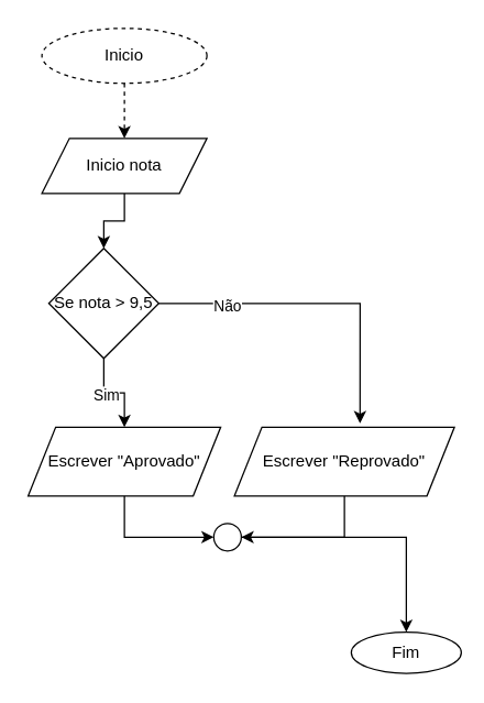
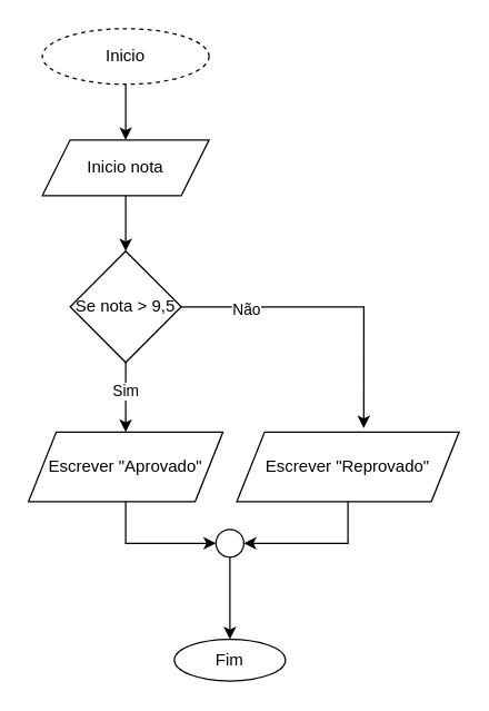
  <mxCell id="0" />
  <mxCell id="1" parent="0" />
- <mxCell id="2" value="" style="edgeStyle=orthogonalEdgeStyle;rounded=0;orthogonalLoop=1;jettySize=auto;html=1;dashed=1;" edge="1" parent="1" source="3" target="5"><mxGeometry relative="1" as="geometry" /></mxCell>
+ <mxCell id="2" value="" style="edgeStyle=orthogonalEdgeStyle;rounded=0;orthogonalLoop=1;jettySize=auto;html=1;" edge="1" parent="1" source="3" target="5"><mxGeometry relative="1" as="geometry" /></mxCell>
  <mxCell id="3" value="Inicio" style="ellipse;whiteSpace=wrap;html=1;dashed=1;" vertex="1" parent="1"><mxGeometry x="30" y="20" width="120" height="40" as="geometry" /></mxCell>
  <mxCell id="4" value="" style="edgeStyle=orthogonalEdgeStyle;rounded=0;orthogonalLoop=1;jettySize=auto;html=1;" edge="1" parent="1" source="5" target="8"><mxGeometry relative="1" as="geometry" /></mxCell>
  <mxCell id="5" value="Inicio nota" style="shape=parallelogram;perimeter=parallelogramPerimeter;whiteSpace=wrap;html=1;fixedSize=1;" vertex="1" parent="1"><mxGeometry x="30" y="100" width="120" height="40" as="geometry" /></mxCell>
  <mxCell id="6" value="" style="edgeStyle=orthogonalEdgeStyle;rounded=0;orthogonalLoop=1;jettySize=auto;html=1;" edge="1" parent="1" source="8" target="10"><mxGeometry relative="1" as="geometry" /></mxCell>
  <mxCell id="7" value="Sim" style="edgeLabel;html=1;align=center;verticalAlign=middle;resizable=0;points=[];" vertex="1" connectable="0" parent="6"><mxGeometry x="-0.203" y="-1" relative="1" as="geometry"><mxPoint as="offset" /></mxGeometry></mxCell>
- <mxCell id="8" value="Se nota &amp;gt; 9,5" style="rhombus;whiteSpace=wrap;html=1;" vertex="1" parent="1"><mxGeometry x="35" y="180" width="80" height="80" as="geometry" /></mxCell>
+ <mxCell id="8" value="Se nota &amp;gt; 9,5" style="rhombus;whiteSpace=wrap;html=1;" vertex="1" parent="1"><mxGeometry x="50" y="180" width="80" height="80" as="geometry" /></mxCell>
  <mxCell id="9" style="edgeStyle=orthogonalEdgeStyle;rounded=0;orthogonalLoop=1;jettySize=auto;html=1;exitX=0.5;exitY=1;exitDx=0;exitDy=0;entryX=0;entryY=0.5;entryDx=0;entryDy=0;" edge="1" parent="1" source="10" target="14"><mxGeometry relative="1" as="geometry" /></mxCell>
  <mxCell id="10" value="Escrever &quot;Aprovado&quot;" style="shape=parallelogram;perimeter=parallelogramPerimeter;whiteSpace=wrap;html=1;fixedSize=1;" vertex="1" parent="1"><mxGeometry y="310" width="140" height="50" as="geometry" x="20" /></mxCell>
  <mxCell id="11" style="edgeStyle=orthogonalEdgeStyle;rounded=0;orthogonalLoop=1;jettySize=auto;html=1;exitX=0.5;exitY=1;exitDx=0;exitDy=0;entryX=1;entryY=0.5;entryDx=0;entryDy=0;" edge="1" parent="1" source="12" target="14"><mxGeometry relative="1" as="geometry"><mxPoint x="230" y="420" as="targetPoint" /><Array as="points"><mxPoint x="250" y="390" /></Array></mxGeometry></mxCell>
  <mxCell id="12" value="Escrever &quot;Reprovado&quot;" style="shape=parallelogram;perimeter=parallelogramPerimeter;whiteSpace=wrap;html=1;fixedSize=1;" vertex="1" parent="1"><mxGeometry x="170" y="310" width="160" height="50" as="geometry" /></mxCell>
  <mxCell id="13" value="" style="edgeStyle=orthogonalEdgeStyle;rounded=0;orthogonalLoop=1;jettySize=auto;html=1;" edge="1" parent="1" source="14" target="15"><mxGeometry relative="1" as="geometry" /></mxCell>
  <mxCell id="14" value="" style="ellipse;whiteSpace=wrap;html=1;" vertex="1" parent="1"><mxGeometry x="155" y="380" width="20" height="20" as="geometry" /></mxCell>
- <mxCell id="15" value="Fim" style="ellipse;whiteSpace=wrap;html=1;" vertex="1" parent="1"><mxGeometry x="255" y="459" width="80" height="30" as="geometry" /></mxCell>
+ <mxCell id="15" value="Fim" style="ellipse;whiteSpace=wrap;html=1;" vertex="1" parent="1"><mxGeometry x="125" y="459" width="80" height="30" as="geometry" /></mxCell>
  <mxCell id="16" style="edgeStyle=orthogonalEdgeStyle;rounded=0;orthogonalLoop=1;jettySize=auto;html=1;exitX=1;exitY=0.5;exitDx=0;exitDy=0;entryX=0.571;entryY=-0.054;entryDx=0;entryDy=0;entryPerimeter=0;" edge="1" parent="1" source="8" target="12"><mxGeometry relative="1" as="geometry" /></mxCell>
  <mxCell id="17" value="Não" style="edgeLabel;html=1;align=center;verticalAlign=middle;resizable=0;points=[];" vertex="1" connectable="0" parent="16"><mxGeometry x="-0.577" y="-1" relative="1" as="geometry"><mxPoint as="offset" /></mxGeometry></mxCell>
